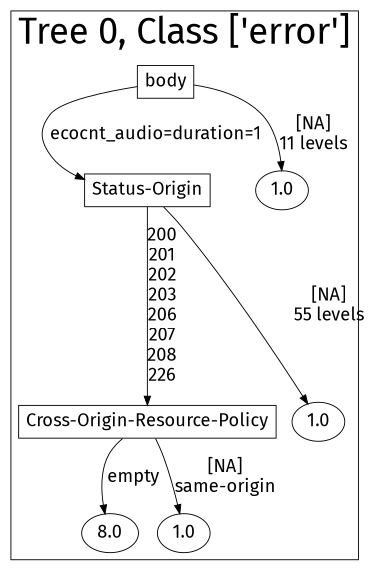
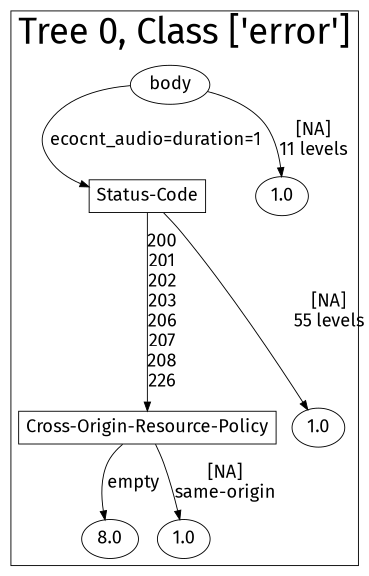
  digraph {
    fontname="Fira Sans"
    node [fontname="Fira Sans" fontsize=20]
    edge [fontname="Fira Sans" fontsize=20]
-   n1 [label=body shape=box]
-   n2 [label="Status-Origin" shape=box]
+   n1 [label=body shape=ellipse]
+   n2 [label="Status-Code" shape=box]
    n3 [label=1.0]
    n4 [label="Cross-Origin-Resource-Policy" shape=box]
    n5 [label=1.0]
    n6 [label=8.0]
    n7 [label=1.0]
    subgraph cluster_1 {
      fontsize=40
      label="Tree 0, Class ['error']"
      subgraph sub_2 {
        fontsize=40
        label="Tree 0, Class ['error']"
        n1
      }
      subgraph sub_3 {
        fontsize=40
        label="Tree 0, Class ['error']"
        n2
        n3
      }
      subgraph sub_4 {
        fontsize=40
        label="Tree 0, Class ['error']"
        n4
        n5
      }
      subgraph sub_5 {
        fontsize=40
        label="Tree 0, Class ['error']"
        n6
        n7
      }
    }
    n1 -> n2 [label="ecocnt_audio=duration=1\n"]
    n1 -> n3 [label="[NA]\n11 levels\n"]
    n2 -> n4 [label="200\n201\n202\n203\n206\n207\n208\n226\n"]
    n2 -> n5 [label="[NA]\n55 levels\n"]
    n4 -> n6 [label="empty\n"]
    n4 -> n7 [label="[NA]\nsame-origin\n"]
  }
